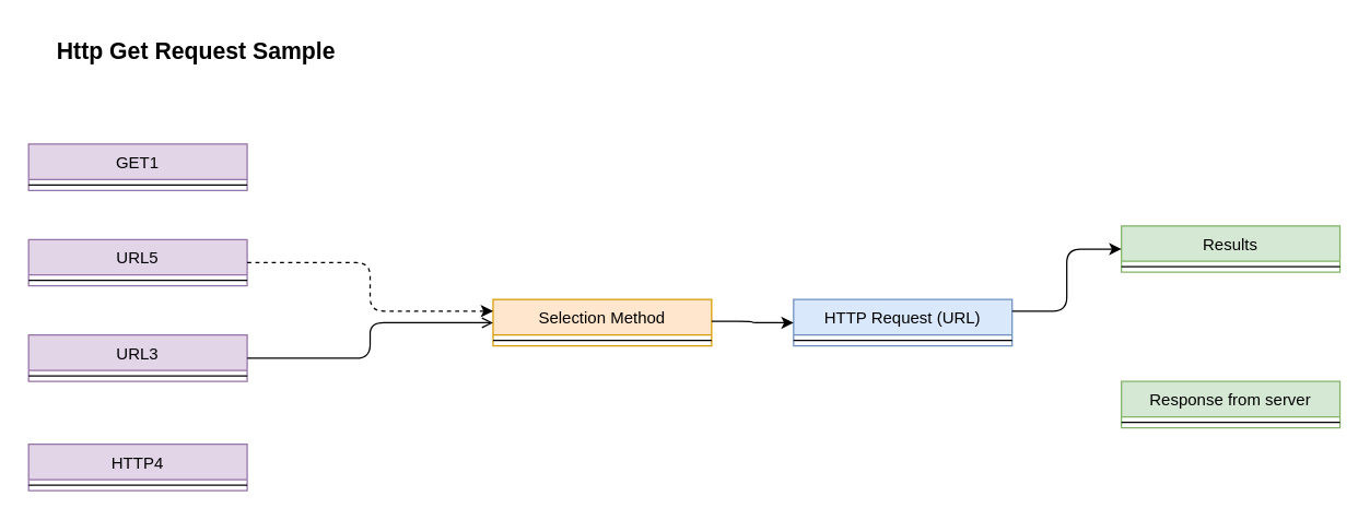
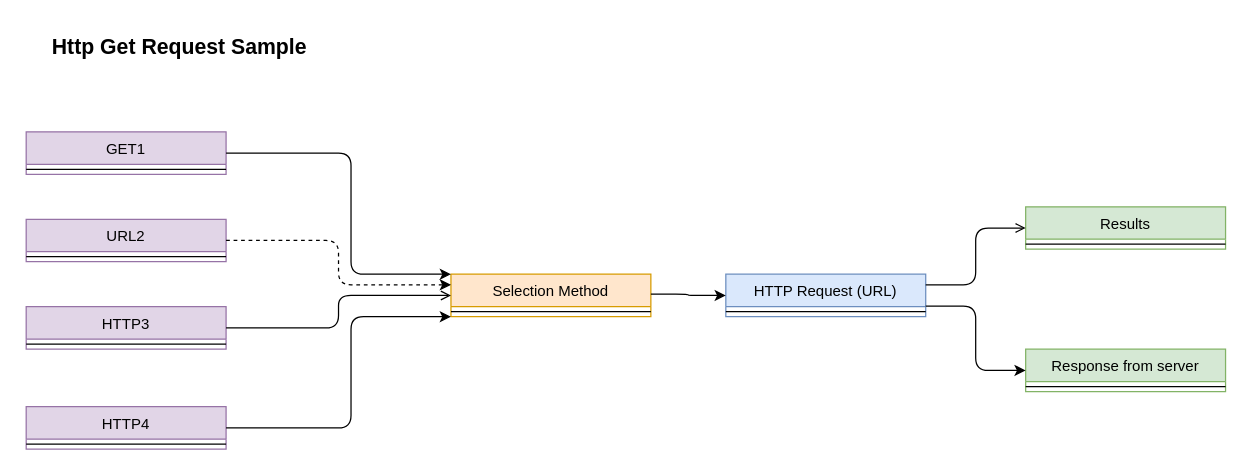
  <mxCell id="0" />
  <mxCell id="1" parent="0" />
  <mxCell id="2" value="GET1" style="swimlane;fontStyle=0;align=center;verticalAlign=top;childLayout=stackLayout;horizontal=1;startSize=26;horizontalStack=0;resizeParent=1;resizeLast=0;collapsible=1;marginBottom=0;rounded=0;shadow=0;strokeWidth=1;fillColor=#e1d5e7;strokeColor=#9673a6;" parent="1" vertex="1"><mxGeometry x="20" y="105" width="160" height="34" as="geometry"><mxRectangle x="340" y="380" width="170" height="26" as="alternateBounds" /></mxGeometry></mxCell>
  <mxCell id="3" value="" style="line;html=1;strokeWidth=1;align=left;verticalAlign=middle;spacingTop=-1;spacingLeft=3;spacingRight=3;rotatable=0;labelPosition=right;points=[];portConstraint=eastwest;" parent="2" vertex="1"><mxGeometry y="26" width="160" height="8" as="geometry" /></mxCell>
  <mxCell id="4" value="Http Get Request Sample" style="text;align=left;verticalAlign=top;spacingLeft=4;spacingRight=4;overflow=hidden;rotatable=0;points=[[0,0.5],[1,0.5]];portConstraint=eastwest;rounded=0;shadow=0;html=0;fontStyle=1;fontSize=17;" vertex="1" parent="1"><mxGeometry x="35" y="20" width="220" height="26" as="geometry" /></mxCell>
- <mxCell id="5" value="URL3" style="swimlane;fontStyle=0;align=center;verticalAlign=top;childLayout=stackLayout;horizontal=1;startSize=26;horizontalStack=0;resizeParent=1;resizeLast=0;collapsible=1;marginBottom=0;rounded=0;shadow=0;strokeWidth=1;fillColor=#e1d5e7;strokeColor=#9673a6;" vertex="1" parent="1"><mxGeometry x="20" y="245" width="160" height="34" as="geometry"><mxRectangle x="340" y="380" width="170" height="26" as="alternateBounds" /></mxGeometry></mxCell>
+ <mxCell id="5" value="HTTP3" style="swimlane;fontStyle=0;align=center;verticalAlign=top;childLayout=stackLayout;horizontal=1;startSize=26;horizontalStack=0;resizeParent=1;resizeLast=0;collapsible=1;marginBottom=0;rounded=0;shadow=0;strokeWidth=1;fillColor=#e1d5e7;strokeColor=#9673a6;" vertex="1" parent="1"><mxGeometry x="20" y="245" width="160" height="34" as="geometry"><mxRectangle x="340" y="380" width="170" height="26" as="alternateBounds" /></mxGeometry></mxCell>
  <mxCell id="6" value="" style="line;html=1;strokeWidth=1;align=left;verticalAlign=middle;spacingTop=-1;spacingLeft=3;spacingRight=3;rotatable=0;labelPosition=right;points=[];portConstraint=eastwest;" vertex="1" parent="5"><mxGeometry y="26" width="160" height="8" as="geometry" /></mxCell>
- <mxCell id="7" value="URL5" style="swimlane;fontStyle=0;align=center;verticalAlign=top;childLayout=stackLayout;horizontal=1;startSize=26;horizontalStack=0;resizeParent=1;resizeLast=0;collapsible=1;marginBottom=0;rounded=0;shadow=0;strokeWidth=1;fillColor=#e1d5e7;strokeColor=#9673a6;" vertex="1" parent="1"><mxGeometry x="20" y="175" width="160" height="34" as="geometry"><mxRectangle x="340" y="380" width="170" height="26" as="alternateBounds" /></mxGeometry></mxCell>
+ <mxCell id="7" value="URL2" style="swimlane;fontStyle=0;align=center;verticalAlign=top;childLayout=stackLayout;horizontal=1;startSize=26;horizontalStack=0;resizeParent=1;resizeLast=0;collapsible=1;marginBottom=0;rounded=0;shadow=0;strokeWidth=1;fillColor=#e1d5e7;strokeColor=#9673a6;" vertex="1" parent="1"><mxGeometry x="20" y="175" width="160" height="34" as="geometry"><mxRectangle x="340" y="380" width="170" height="26" as="alternateBounds" /></mxGeometry></mxCell>
  <mxCell id="8" value="" style="line;html=1;strokeWidth=1;align=left;verticalAlign=middle;spacingTop=-1;spacingLeft=3;spacingRight=3;rotatable=0;labelPosition=right;points=[];portConstraint=eastwest;" vertex="1" parent="7"><mxGeometry y="26" width="160" height="8" as="geometry" /></mxCell>
  <mxCell id="9" value="HTTP4" style="swimlane;fontStyle=0;align=center;verticalAlign=top;childLayout=stackLayout;horizontal=1;startSize=26;horizontalStack=0;resizeParent=1;resizeLast=0;collapsible=1;marginBottom=0;rounded=0;shadow=0;strokeWidth=1;fillColor=#e1d5e7;strokeColor=#9673a6;" vertex="1" parent="1"><mxGeometry x="20" y="325" width="160" height="34" as="geometry"><mxRectangle x="340" y="380" width="170" height="26" as="alternateBounds" /></mxGeometry></mxCell>
  <mxCell id="10" value="" style="line;html=1;strokeWidth=1;align=left;verticalAlign=middle;spacingTop=-1;spacingLeft=3;spacingRight=3;rotatable=0;labelPosition=right;points=[];portConstraint=eastwest;" vertex="1" parent="9"><mxGeometry y="26" width="160" height="8" as="geometry" /></mxCell>
  <mxCell id="11" value="HTTP Request (URL)" style="swimlane;fontStyle=0;align=center;verticalAlign=top;childLayout=stackLayout;horizontal=1;startSize=26;horizontalStack=0;resizeParent=1;resizeLast=0;collapsible=1;marginBottom=0;rounded=0;shadow=0;strokeWidth=1;fillColor=#dae8fc;strokeColor=#6c8ebf;" vertex="1" parent="1"><mxGeometry x="580" y="219" width="160" height="34" as="geometry"><mxRectangle x="340" y="380" width="170" height="26" as="alternateBounds" /></mxGeometry></mxCell>
  <mxCell id="12" value="" style="line;html=1;strokeWidth=1;align=left;verticalAlign=middle;spacingTop=-1;spacingLeft=3;spacingRight=3;rotatable=0;labelPosition=right;points=[];portConstraint=eastwest;" vertex="1" parent="11"><mxGeometry y="26" width="160" height="8" as="geometry" /></mxCell>
  <mxCell id="13" value="Selection Method" style="swimlane;fontStyle=0;align=center;verticalAlign=top;childLayout=stackLayout;horizontal=1;startSize=26;horizontalStack=0;resizeParent=1;resizeLast=0;collapsible=1;marginBottom=0;rounded=0;shadow=0;strokeWidth=1;fillColor=#ffe6cc;strokeColor=#d79b00;" vertex="1" parent="1"><mxGeometry x="360" y="219" width="160" height="34" as="geometry"><mxRectangle x="340" y="380" width="170" height="26" as="alternateBounds" /></mxGeometry></mxCell>
  <mxCell id="14" value="" style="line;html=1;strokeWidth=1;align=left;verticalAlign=middle;spacingTop=-1;spacingLeft=3;spacingRight=3;rotatable=0;labelPosition=right;points=[];portConstraint=eastwest;" vertex="1" parent="13"><mxGeometry y="26" width="160" height="8" as="geometry" /></mxCell>
  <mxCell id="15" value="Response from server" style="swimlane;fontStyle=0;align=center;verticalAlign=top;childLayout=stackLayout;horizontal=1;startSize=26;horizontalStack=0;resizeParent=1;resizeLast=0;collapsible=1;marginBottom=0;rounded=0;shadow=0;strokeWidth=1;fillColor=#d5e8d4;strokeColor=#82b366;" vertex="1" parent="1"><mxGeometry x="820" y="279" width="160" height="34" as="geometry"><mxRectangle x="340" y="380" width="170" height="26" as="alternateBounds" /></mxGeometry></mxCell>
  <mxCell id="16" value="" style="line;html=1;strokeWidth=1;align=left;verticalAlign=middle;spacingTop=-1;spacingLeft=3;spacingRight=3;rotatable=0;labelPosition=right;points=[];portConstraint=eastwest;" vertex="1" parent="15"><mxGeometry y="26" width="160" height="8" as="geometry" /></mxCell>
  <mxCell id="17" value="Results" style="swimlane;fontStyle=0;align=center;verticalAlign=top;childLayout=stackLayout;horizontal=1;startSize=26;horizontalStack=0;resizeParent=1;resizeLast=0;collapsible=1;marginBottom=0;rounded=0;shadow=0;strokeWidth=1;fillColor=#d5e8d4;strokeColor=#82b366;" vertex="1" parent="1"><mxGeometry x="820" y="165" width="160" height="34" as="geometry"><mxRectangle x="340" y="380" width="170" height="26" as="alternateBounds" /></mxGeometry></mxCell>
  <mxCell id="18" value="" style="line;html=1;strokeWidth=1;align=left;verticalAlign=middle;spacingTop=-1;spacingLeft=3;spacingRight=3;rotatable=0;labelPosition=right;points=[];portConstraint=eastwest;" vertex="1" parent="17"><mxGeometry y="26" width="160" height="8" as="geometry" /></mxCell>
- <mxCell id="19" value="" style="edgeStyle=elbowEdgeStyle;elbow=horizontal;endArrow=classic;html=1;fontSize=17;entryX=0;entryY=0.5;entryDx=0;entryDy=0;exitX=1;exitY=0.25;exitDx=0;exitDy=0;" edge="1" parent="1" source="11" target="17"><mxGeometry width="50" height="50" relative="1" as="geometry"><mxPoint x="750" y="229" as="sourcePoint" /><mxPoint x="800" y="179" as="targetPoint" /></mxGeometry></mxCell>
+ <mxCell id="19" value="" style="edgeStyle=elbowEdgeStyle;elbow=horizontal;endArrow=open;html=1;fontSize=17;entryX=0;entryY=0.5;entryDx=0;entryDy=0;exitX=1;exitY=0.25;exitDx=0;exitDy=0;" edge="1" parent="1" source="11" target="17"><mxGeometry width="50" height="50" relative="1" as="geometry"><mxPoint x="750" y="229" as="sourcePoint" /><mxPoint x="800" y="179" as="targetPoint" /></mxGeometry></mxCell>
+ <mxCell id="20" value="" style="edgeStyle=elbowEdgeStyle;elbow=horizontal;endArrow=classic;html=1;fontSize=17;entryX=0;entryY=0.5;entryDx=0;entryDy=0;exitX=1;exitY=0.75;exitDx=0;exitDy=0;" edge="1" parent="1" source="11" target="15"><mxGeometry width="50" height="50" relative="1" as="geometry"><mxPoint x="760" y="245" as="sourcePoint" /><mxPoint x="820" y="325" as="targetPoint" /></mxGeometry></mxCell>
+ <mxCell id="21" value="" style="edgeStyle=elbowEdgeStyle;elbow=horizontal;endArrow=classic;html=1;fontSize=17;entryX=0;entryY=0;entryDx=0;entryDy=0;exitX=1;exitY=0.5;exitDx=0;exitDy=0;" edge="1" parent="1" source="2" target="13"><mxGeometry width="50" height="50" relative="1" as="geometry"><mxPoint x="190" y="125" as="sourcePoint" /><mxPoint x="240" y="75" as="targetPoint" /><Array as="points"><mxPoint x="280" y="165" /></Array></mxGeometry></mxCell>
  <mxCell id="22" value="" style="edgeStyle=elbowEdgeStyle;elbow=horizontal;endArrow=classic;html=1;fontSize=17;exitX=1;exitY=0.5;exitDx=0;exitDy=0;entryX=0;entryY=0.25;entryDx=0;entryDy=0;dashed=1;" edge="1" parent="1" source="7" target="13"><mxGeometry width="50" height="50" relative="1" as="geometry"><mxPoint x="190" y="199" as="sourcePoint" /><mxPoint x="240" y="305" as="targetPoint" /></mxGeometry></mxCell>
+ <mxCell id="23" value="" style="edgeStyle=elbowEdgeStyle;elbow=horizontal;endArrow=classic;html=1;fontSize=17;exitX=1;exitY=0.5;exitDx=0;exitDy=0;entryX=0;entryY=1;entryDx=0;entryDy=0;" edge="1" parent="1" source="9" target="13"><mxGeometry width="50" height="50" relative="1" as="geometry"><mxPoint x="200" y="335" as="sourcePoint" /><mxPoint x="250" y="285" as="targetPoint" /><Array as="points"><mxPoint x="280" y="305" /></Array></mxGeometry></mxCell>
  <mxCell id="24" value="" style="edgeStyle=elbowEdgeStyle;elbow=horizontal;endArrow=open;html=1;fontSize=17;entryX=0;entryY=0.5;entryDx=0;entryDy=0;exitX=1;exitY=0.5;exitDx=0;exitDy=0;" edge="1" parent="1" source="5" target="13"><mxGeometry width="50" height="50" relative="1" as="geometry"><mxPoint x="200" y="269" as="sourcePoint" /><mxPoint x="250" y="219" as="targetPoint" /></mxGeometry></mxCell>
  <mxCell id="25" value="" style="edgeStyle=elbowEdgeStyle;elbow=horizontal;endArrow=classic;html=1;fontSize=17;entryX=0;entryY=0.5;entryDx=0;entryDy=0;" edge="1" parent="1" target="11"><mxGeometry width="50" height="50" relative="1" as="geometry"><mxPoint x="520" y="235" as="sourcePoint" /><mxPoint x="570" y="185" as="targetPoint" /></mxGeometry></mxCell>
